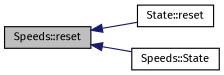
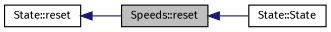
  digraph {
    fontname="Fira Sans"
    rankdir=LR
    node [color=black fillcolor=white fontname="Fira Sans" fontsize=10 shape=record style=filled]
    edge [color=midnightblue dir=back fontname="Fira Sans" fontsize=10 labelfontname=Helvetica labelfontsize=10 style=solid]
    n1 [fillcolor=grey75 fontcolor=black height=0.2 label="Speeds::reset" width=0.4]
    n2 [height=0.2 label="State::reset" width=0.4]
-   n3 [height=0.2 label="Speeds::State" width=0.4]
-   n1 -> n2
+   n3 [height=0.2 label="State::State" width=0.4]
+   n2 -> n1
    n1 -> n3
  }
